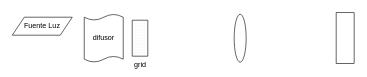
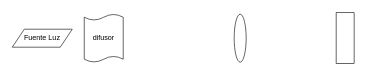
  <mxCell id="0" />
  <mxCell id="1" parent="0" />
- <mxCell id="2" value="Fuente Luz" style="shape=parallelogram;perimeter=parallelogramPerimeter;whiteSpace=wrap;html=1;fixedSize=1;" vertex="1" parent="1"><mxGeometry x="20" y="28" width="100" height="30" as="geometry" /></mxCell>
+ <mxCell id="2" value="Fuente Luz" style="shape=parallelogram;perimeter=parallelogramPerimeter;whiteSpace=wrap;html=1;fixedSize=1;" vertex="1" parent="1"><mxGeometry x="20" y="48" width="100" height="30" as="geometry" /></mxCell>
  <mxCell id="3" value="difusor" style="shape=tape;whiteSpace=wrap;html=1;size=0.125;" vertex="1" parent="1"><mxGeometry x="140" y="23" width="65" height="80" as="geometry" /></mxCell>
- <mxCell id="4" value="grid" style="verticalLabelPosition=bottom;verticalAlign=top;html=1;shape=mxgraph.basic.patternFillRect;fillStyle=grid;step=5;fillStrokeWidth=0.2;fillStrokeColor=#dddddd;" vertex="1" parent="1"><mxGeometry x="220" y="33" width="26" height="60" as="geometry" /></mxCell>
  <mxCell id="5" value="" style="ellipse;whiteSpace=wrap;html=1;" vertex="1" parent="1"><mxGeometry x="390" y="23" width="20" height="80" as="geometry" /></mxCell>
  <mxCell id="6" value="" style="rounded=0;whiteSpace=wrap;html=1;" vertex="1" parent="1"><mxGeometry x="560" y="20.5" width="30" height="85" as="geometry" /></mxCell>
